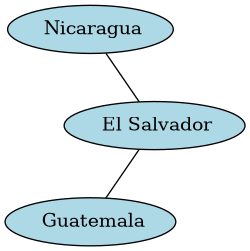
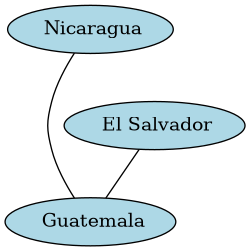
  digraph {
    style=invis
    node [fillcolor=lightblue style=filled]
    edge [dir=none]
    n1 [label=" Guatemala"]
    n2 [label=" El Salvador"]
    n3 [label=" Nicaragua"]
    n2 -> n1
-   n3 -> n2
+   n3 -> n1
  }
